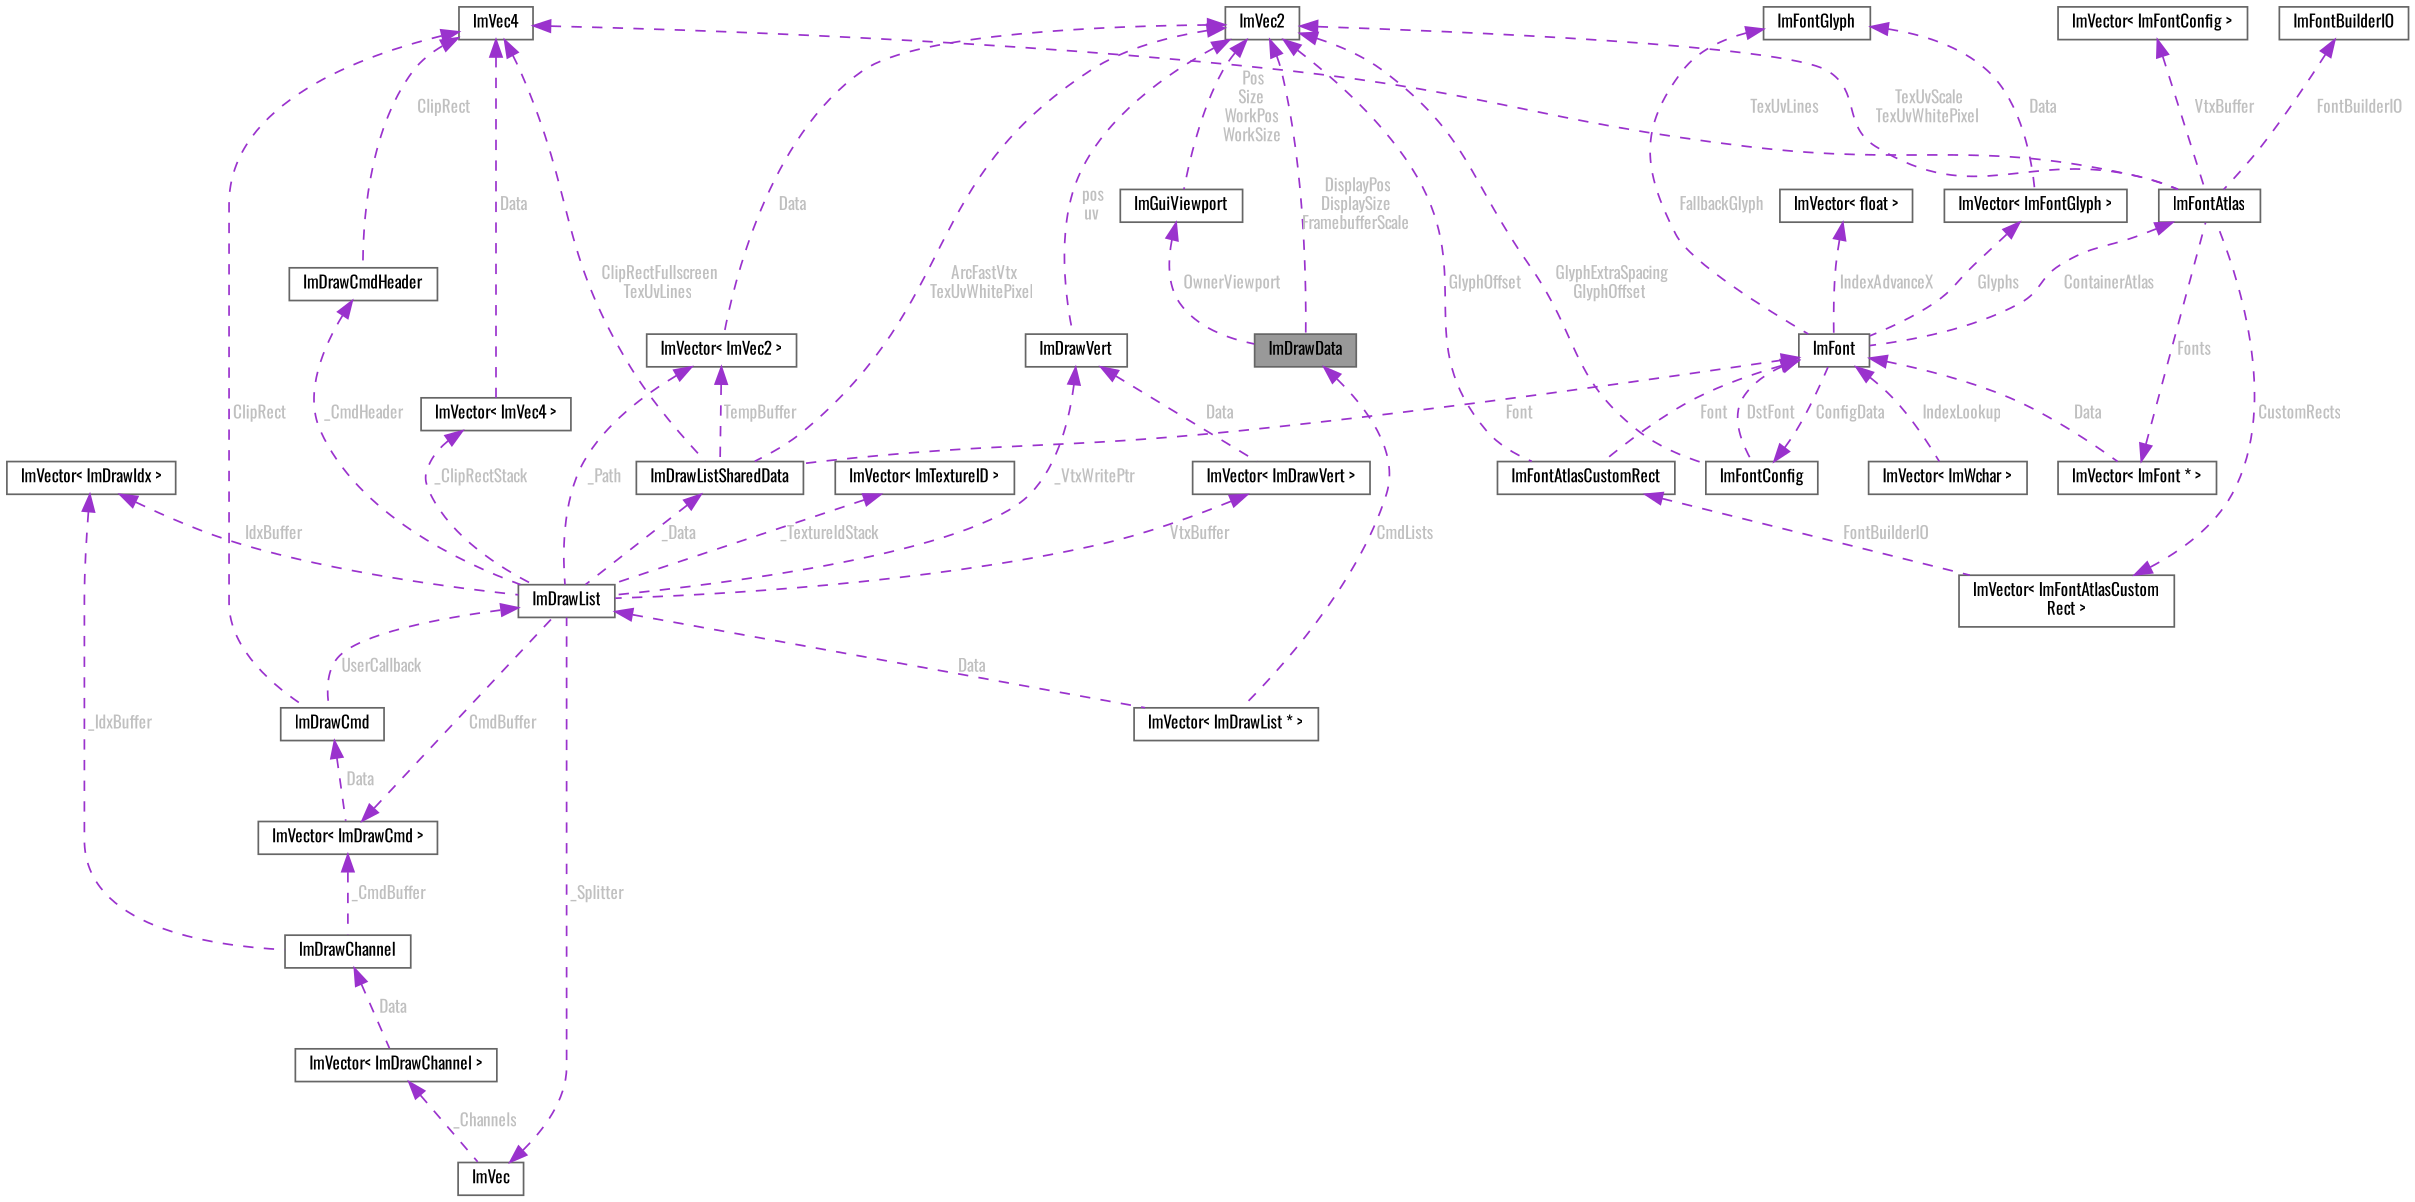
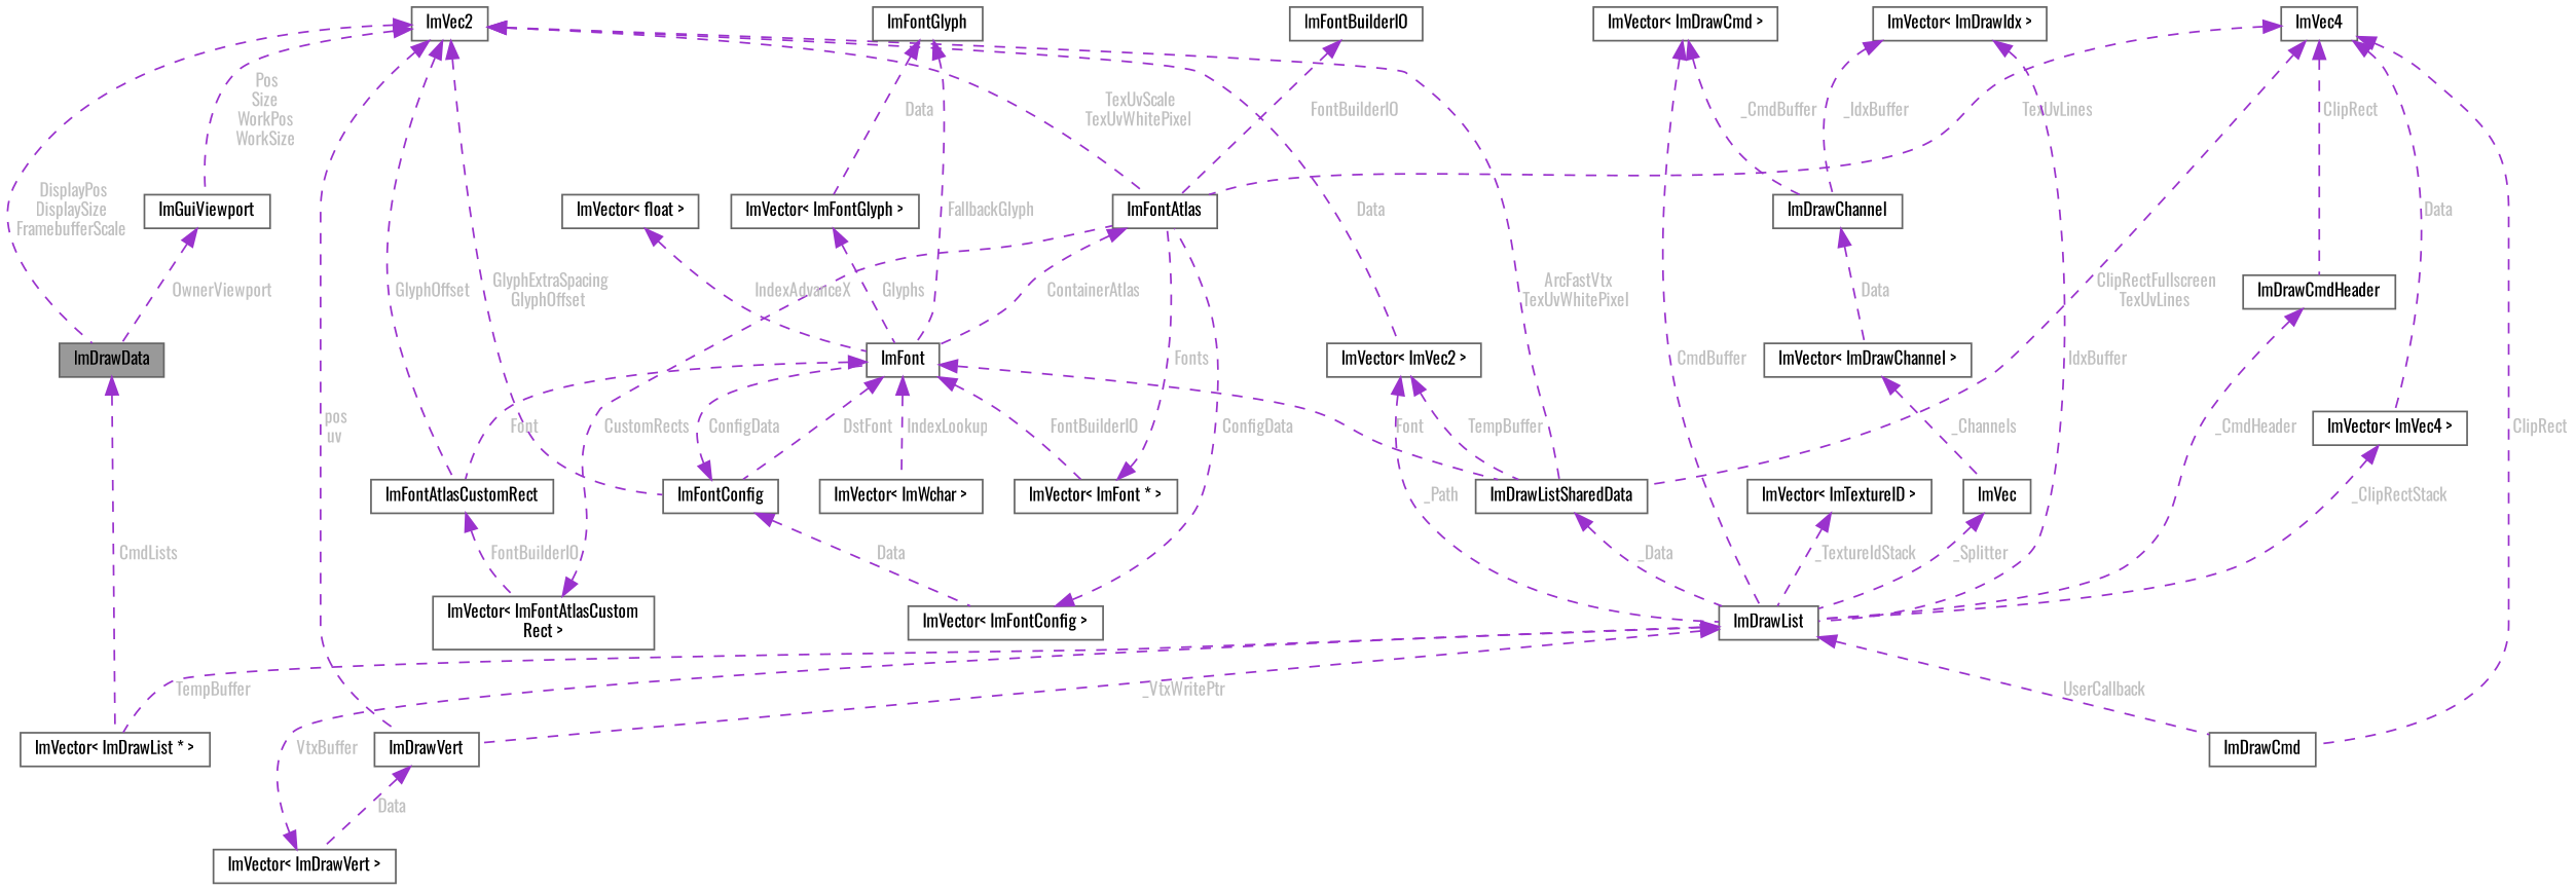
  digraph {
    fontname=Oswald
    rankdir=TB
    node [color=gray40 fillcolor=white fontname=Oswald fontsize=10 shape=box style=filled]
    edge [color=darkorchid3 dir=back fontcolor=grey fontname=Oswald fontsize=10 labelfontname=Helvetica labelfontsize=10 style=dashed]
    n1 [fillcolor=grey60 fontcolor=black height=0.2 label=ImDrawData width=0.4]
    n2 [height=0.2 label="ImVector\< ImDrawList * \>" width=0.4]
    n3 [height=0.2 label=ImDrawList width=0.4]
    n4 [height=0.2 label=ImDrawCmd width=0.4]
    n5 [height=0.2 label="ImVector\< ImDrawCmd \>" width=0.4]
    n6 [height=0.2 label=ImDrawChannel width=0.4]
    n7 [height=0.2 label="ImVector\< ImDrawChannel \>" width=0.4]
    n8 [height=0.2 label=ImVec4 width=0.4]
    n9 [height=0.2 label=ImDrawListSharedData width=0.4]
    n10 [height=0.2 label=ImFontAtlas width=0.4]
    n11 [height=0.2 label=ImDrawCmdHeader width=0.4]
    n12 [height=0.2 label="ImVector\< ImVec4 \>" width=0.4]
    n13 [height=0.2 label=ImFont width=0.4]
    n14 [height=0.2 label="ImVector\< ImDrawIdx \>" width=0.4]
    n15 [height=0.2 label="ImVector\< ImDrawVert \>" width=0.4]
    n16 [height=0.2 label=ImDrawVert width=0.4]
    n17 [height=0.2 label=ImVec2 width=0.4]
    n18 [height=0.2 label=ImFontAtlasCustomRect width=0.4]
    n19 [height=0.2 label=ImFontConfig width=0.4]
    n20 [height=0.2 label="ImVector\< ImVec2 \>" width=0.4]
    n21 [height=0.2 label=ImGuiViewport width=0.4]
    n22 [height=0.2 label="ImVector\< ImFontAtlasCustom\lRect \>" width=0.4]
    n23 [height=0.2 label="ImVector\< ImFontConfig \>" width=0.4]
    n24 [height=0.2 label="ImVector\< ImFont * \>" width=0.4]
    n25 [height=0.2 label="ImVector\< ImWchar \>" width=0.4]
    n26 [height=0.2 label="ImVector\< float \>" width=0.4]
    n27 [height=0.2 label="ImVector\< ImFontGlyph \>" width=0.4]
    n28 [height=0.2 label=ImFontGlyph width=0.4]
    n29 [height=0.2 label=ImFontBuilderIO width=0.4]
    n30 [height=0.2 label=ImVec width=0.4]
    n31 [height=0.2 label="ImVector\< ImTextureID \>" width=0.4]
    n1 -> n2 [label=" CmdLists"]
-   n3 -> n2 [label=" Data"]
+   n3 -> n2 [label=" TempBuffer"]
    n3 -> n4 [label=" UserCallback"]
-   n4 -> n5 [label=" Data"]
    n5 -> n3 [label=" CmdBuffer"]
    n5 -> n6 [label=" _CmdBuffer"]
    n6 -> n7 [label=" Data"]
    n7 -> n30 [label=" _Channels"]
    n8 -> n4 [label=" ClipRect"]
    n8 -> n9 [label=" ClipRectFullscreen\nTexUvLines"]
    n8 -> n10 [label=" TexUvLines"]
    n8 -> n11 [label=" ClipRect"]
    n8 -> n12 [label=" Data"]
    n9 -> n3 [label=" _Data"]
    n10 -> n13 [label=" ContainerAtlas"]
    n11 -> n3 [label=" _CmdHeader"]
    n12 -> n3 [label=" _ClipRectStack"]
    n13 -> n9 [label=" Font"]
    n13 -> n18 [label=" Font"]
    n13 -> n19 [label=" DstFont"]
-   n13 -> n24 [label=" Data"]
+   n13 -> n24 [label=" FontBuilderIO"]
    n13 -> n25 [label=" IndexLookup"]
    n14 -> n3 [label=" IdxBuffer"]
    n14 -> n6 [label=" _IdxBuffer"]
    n15 -> n3 [label=" VtxBuffer"]
-   n16 -> n3 [label=" _VtxWritePtr"]
+   n3 -> n16 [label=" _VtxWritePtr"]
    n16 -> n15 [label=" Data"]
    n17 -> n1 [label=" DisplayPos\nDisplaySize\nFramebufferScale"]
    n17 -> n9 [label=" ArcFastVtx\nTexUvWhitePixel"]
    n17 -> n10 [label=" TexUvScale\nTexUvWhitePixel"]
    n17 -> n16 [label=" pos\nuv"]
    n17 -> n18 [label=" GlyphOffset"]
    n17 -> n19 [label=" GlyphExtraSpacing\nGlyphOffset"]
    n17 -> n20 [label=" Data"]
    n17 -> n21 [label=" Pos\nSize\nWorkPos\nWorkSize"]
    n18 -> n22 [label=" FontBuilderIO"]
    n19 -> n13 [label=" ConfigData"]
+   n19 -> n23 [label=" Data"]
    n20 -> n3 [label=" _Path"]
    n20 -> n9 [label=" TempBuffer"]
    n21 -> n1 [label=" OwnerViewport"]
    n22 -> n10 [label=" CustomRects"]
-   n23 -> n10 [label=" VtxBuffer"]
+   n23 -> n10 [label=" ConfigData"]
    n24 -> n10 [label=" Fonts"]
    n26 -> n13 [label=" IndexAdvanceX"]
    n27 -> n13 [label=" Glyphs"]
    n28 -> n13 [label=" FallbackGlyph"]
    n28 -> n27 [label=" Data"]
    n29 -> n10 [label=" FontBuilderIO"]
    n30 -> n3 [label=" _Splitter"]
    n31 -> n3 [label=" _TextureIdStack"]
  }
